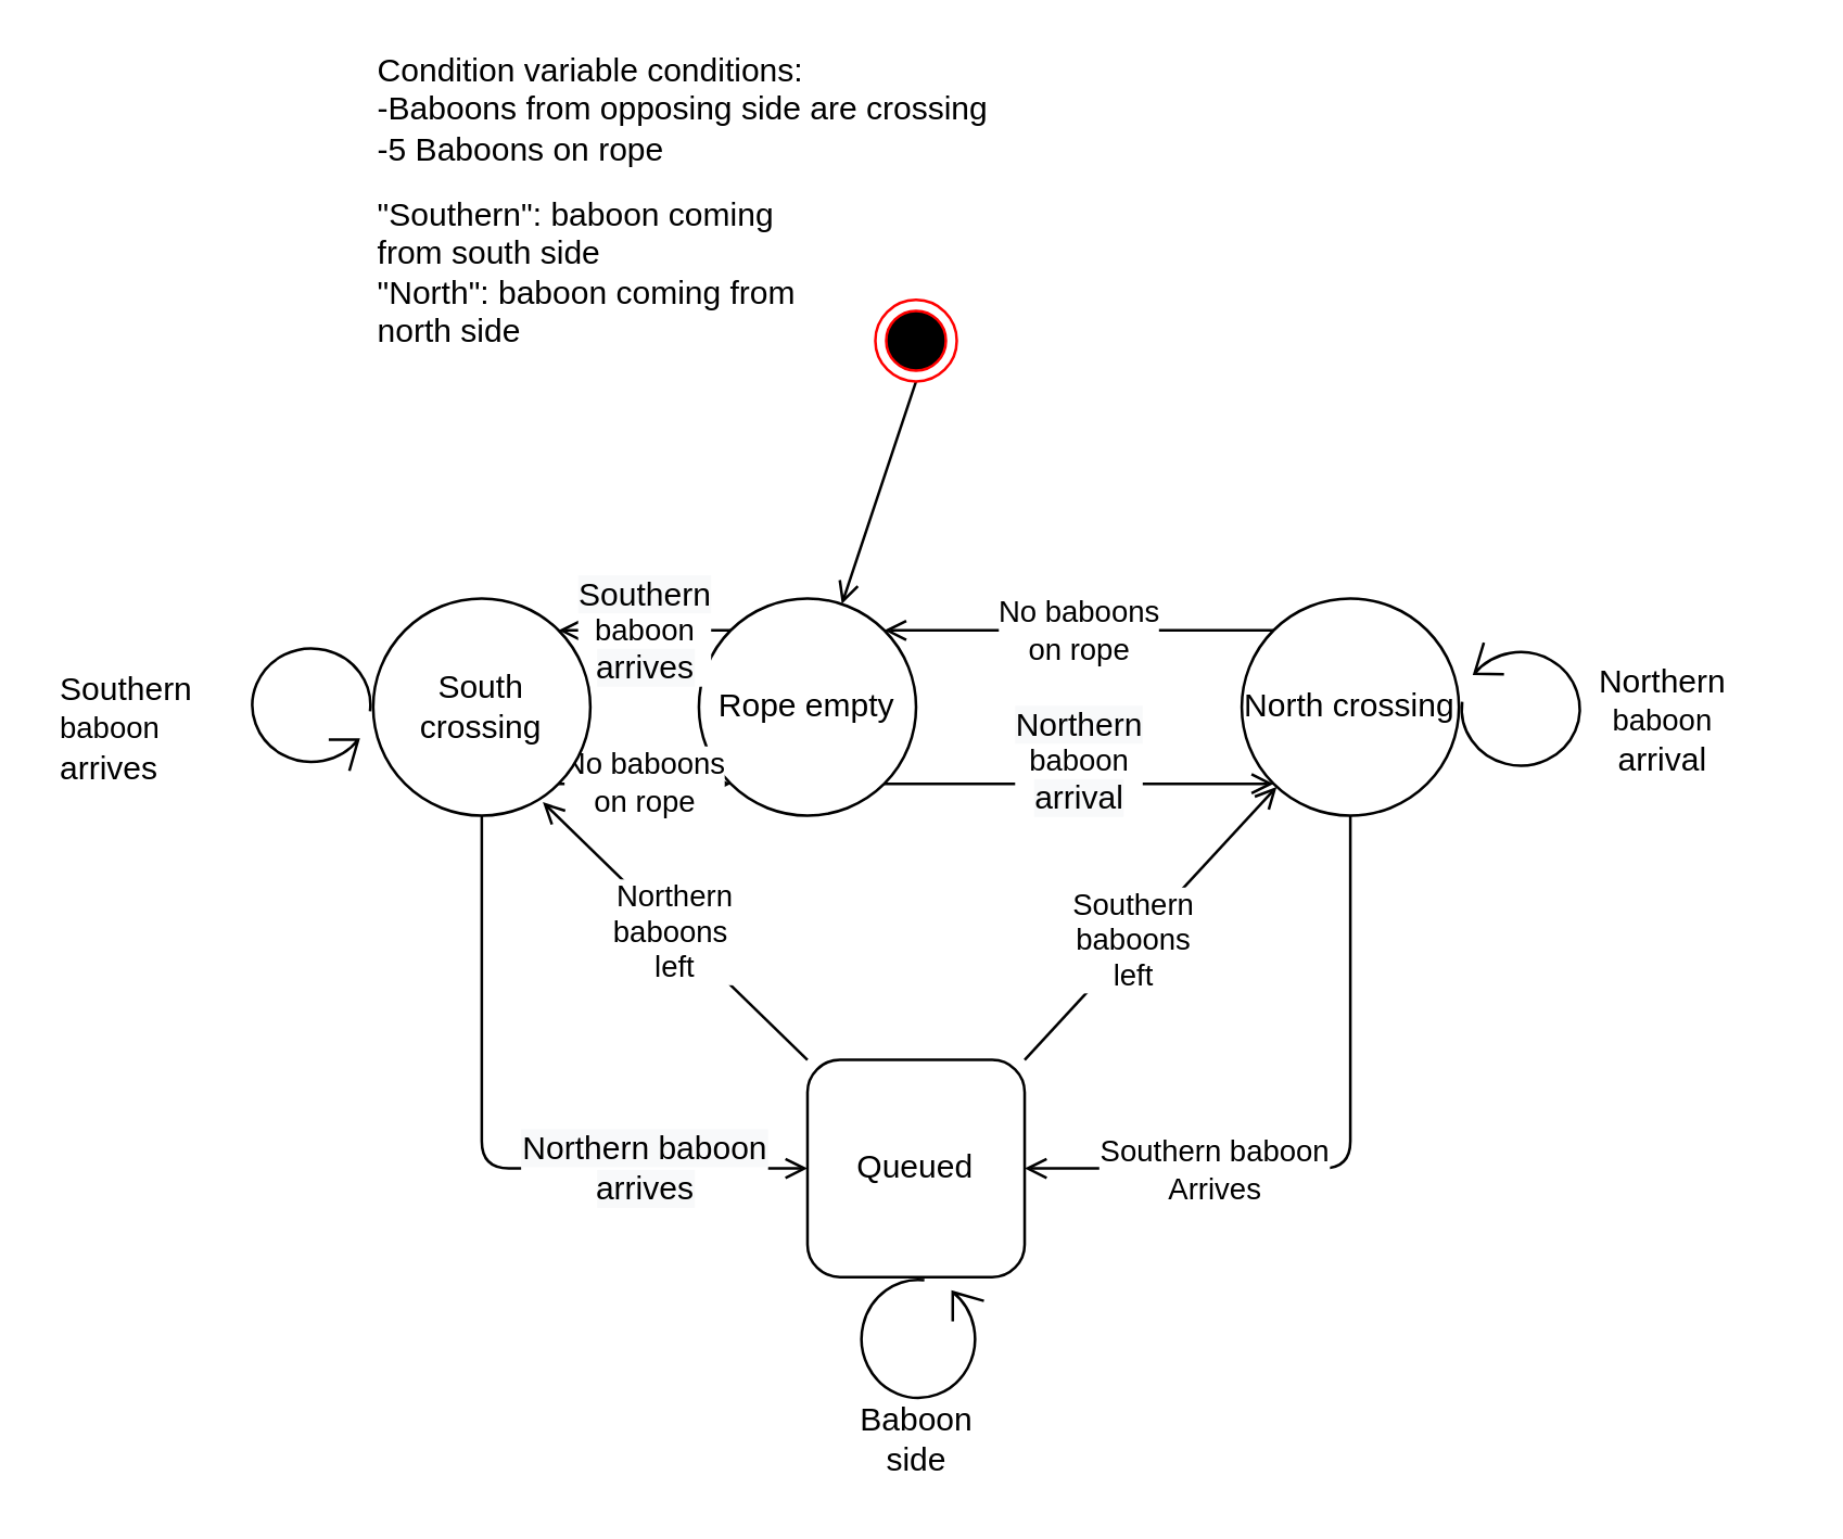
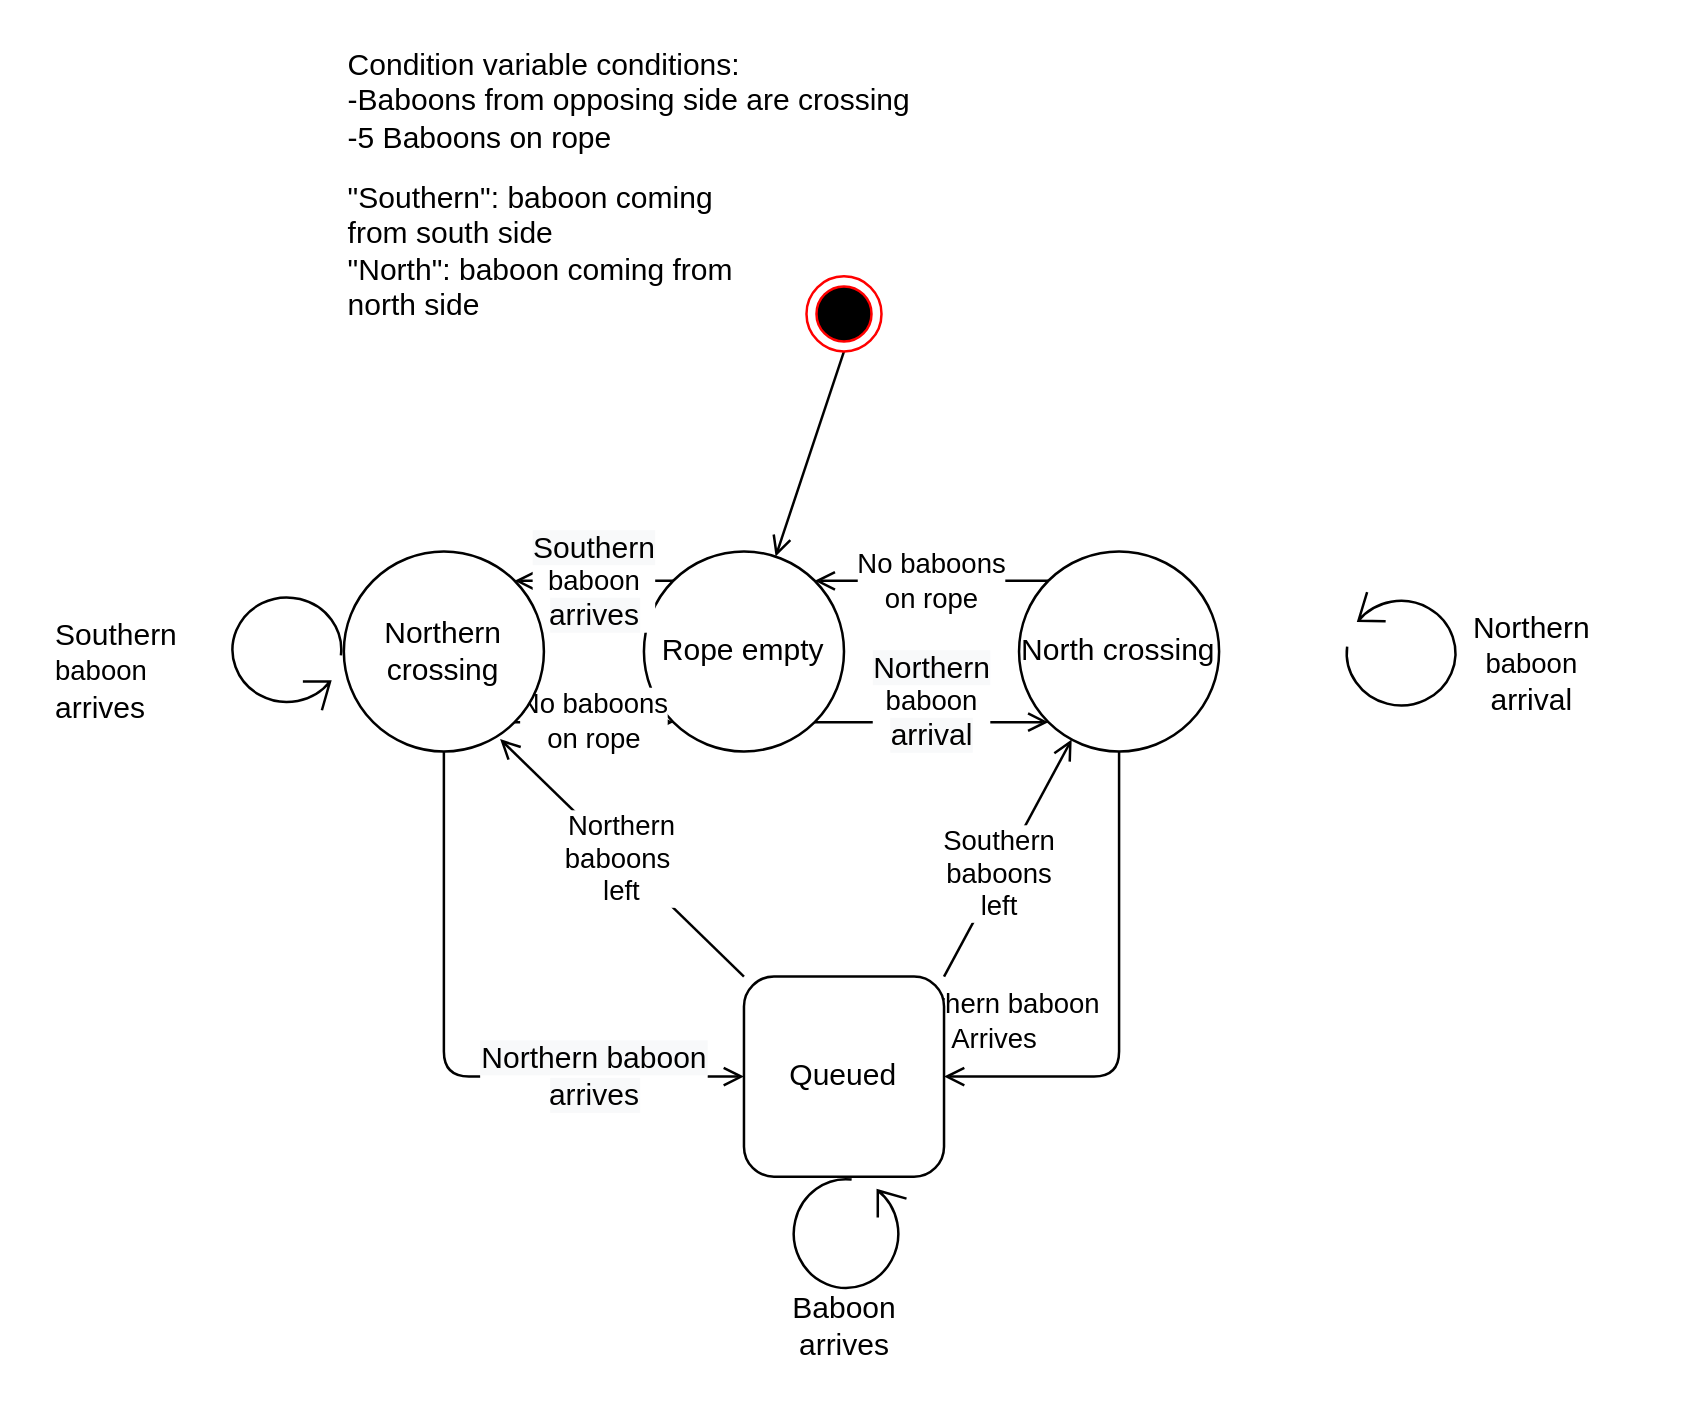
  <mxCell id="0" />
  <mxCell id="1" parent="0" />
  <mxCell id="2" value="Rope empty" style="ellipse;whiteSpace=wrap;html=1;aspect=fixed;" parent="1" vertex="1"><mxGeometry x="257" y="220" width="80" height="80" as="geometry" /></mxCell>
  <mxCell id="3" style="edgeStyle=orthogonalEdgeStyle;rounded=1;orthogonalLoop=1;jettySize=auto;html=1;exitX=0.5;exitY=1;exitDx=0;exitDy=0;entryX=1;entryY=0.5;entryDx=0;entryDy=0;endArrow=open;endFill=0;" edge="1" parent="1" source="5" target="20"><mxGeometry relative="1" as="geometry" /></mxCell>
  <mxCell id="4" value="Southern baboon&lt;br&gt;Arrives" style="edgeLabel;html=1;align=center;verticalAlign=middle;resizable=0;points=[];" vertex="1" connectable="0" parent="3"><mxGeometry x="-0.089" y="3" relative="1" as="geometry"><mxPoint x="-53.03" y="16.21" as="offset" /></mxGeometry></mxCell>
- <mxCell id="5" value="North crossing" style="ellipse;whiteSpace=wrap;html=1;aspect=fixed;" parent="1" vertex="1"><mxGeometry x="457" y="220" width="80" height="80" as="geometry" /></mxCell>
+ <mxCell id="5" value="North crossing" style="ellipse;whiteSpace=wrap;html=1;aspect=fixed;" parent="1" vertex="1"><mxGeometry x="407" y="220" width="80" height="80" as="geometry" /></mxCell>
  <mxCell id="6" value="&lt;span style=&quot;font-size: 12px ; background-color: rgb(248 , 249 , 250)&quot;&gt;Northern&lt;br&gt;&lt;/span&gt;baboon&lt;br style=&quot;font-size: 12px ; background-color: rgb(248 , 249 , 250)&quot;&gt;&lt;span style=&quot;font-size: 12px ; background-color: rgb(248 , 249 , 250)&quot;&gt;arrival&lt;/span&gt;" style="endArrow=open;html=1;endFill=0;exitX=1;exitY=1;exitDx=0;exitDy=0;entryX=0;entryY=1;entryDx=0;entryDy=0;" parent="1" source="2" target="5" edge="1"><mxGeometry y="8" width="50" height="50" relative="1" as="geometry"><mxPoint x="387" y="440" as="sourcePoint" /><mxPoint x="447" y="290" as="targetPoint" /><mxPoint as="offset" /></mxGeometry></mxCell>
  <mxCell id="7" value="" style="endArrow=open;html=1;endFill=0;" parent="1" target="2" edge="1"><mxGeometry width="50" height="50" relative="1" as="geometry"><mxPoint x="337" y="140" as="sourcePoint" /><mxPoint x="307" y="100" as="targetPoint" /></mxGeometry></mxCell>
  <mxCell id="8" value="&lt;span style=&quot;font-size: 12px ; background-color: rgb(248 , 249 , 250)&quot;&gt;Southern&lt;br&gt;&lt;/span&gt;baboon&lt;br style=&quot;font-size: 12px ; background-color: rgb(248 , 249 , 250)&quot;&gt;&lt;span style=&quot;font-size: 12px ; background-color: rgb(248 , 249 , 250)&quot;&gt;arrives&lt;/span&gt;" style="endArrow=open;html=1;endFill=0;entryX=1;entryY=0;entryDx=0;entryDy=0;exitX=0;exitY=0;exitDx=0;exitDy=0;" parent="1" source="2" target="12" edge="1"><mxGeometry width="50" height="50" relative="1" as="geometry"><mxPoint x="227" y="450" as="sourcePoint" /><mxPoint x="277" y="400" as="targetPoint" /></mxGeometry></mxCell>
  <mxCell id="9" value="Condition variable conditions:&lt;br&gt;-Baboons from opposing side are crossing&lt;br&gt;-5 Baboons on rope" style="text;html=1;strokeColor=none;fillColor=none;align=left;verticalAlign=middle;whiteSpace=wrap;rounded=0;" parent="1" vertex="1"><mxGeometry x="137" y="20" width="240" height="40" as="geometry" /></mxCell>
  <mxCell id="10" value="No baboons&lt;br&gt;on rope" style="endArrow=open;html=1;exitX=0;exitY=0;exitDx=0;exitDy=0;entryX=1;entryY=0;entryDx=0;entryDy=0;endFill=0;" parent="1" source="5" target="2" edge="1"><mxGeometry width="50" height="50" relative="1" as="geometry"><mxPoint x="407" y="350" as="sourcePoint" /><mxPoint x="457" y="300" as="targetPoint" /></mxGeometry></mxCell>
  <mxCell id="11" value="No baboons&lt;br&gt;on rope" style="endArrow=open;html=1;exitX=1;exitY=1;exitDx=0;exitDy=0;entryX=0;entryY=1;entryDx=0;entryDy=0;endFill=0;" parent="1" source="12" target="2" edge="1"><mxGeometry width="50" height="50" relative="1" as="geometry"><mxPoint x="478.716" y="241.716" as="sourcePoint" /><mxPoint x="375.284" y="241.716" as="targetPoint" /></mxGeometry></mxCell>
- <mxCell id="12" value="South&lt;br&gt;crossing" style="ellipse;whiteSpace=wrap;html=1;aspect=fixed;" parent="1" vertex="1"><mxGeometry x="137" y="220" width="80" height="80" as="geometry" /></mxCell>
+ <mxCell id="12" value="Northern&lt;br&gt;crossing" style="ellipse;whiteSpace=wrap;html=1;aspect=fixed;" parent="1" vertex="1"><mxGeometry x="137" y="220" width="80" height="80" as="geometry" /></mxCell>
  <mxCell id="13" value="" style="ellipse;html=1;shape=endState;fillColor=#000000;strokeColor=#ff0000;" parent="1" vertex="1"><mxGeometry x="322" y="110" width="30" height="30" as="geometry" /></mxCell>
  <mxCell id="14" value="&quot;Southern&quot;: baboon coming from south side&lt;br&gt;&quot;North&quot;: baboon coming from north side" style="text;html=1;strokeColor=none;fillColor=none;align=left;verticalAlign=middle;whiteSpace=wrap;rounded=0;" parent="1" vertex="1"><mxGeometry x="137" y="70" width="170" height="60" as="geometry" /></mxCell>
  <mxCell id="15" value="" style="shape=mxgraph.bpmn.loop;html=1;outlineConnect=0;rotation=-90;" vertex="1" parent="1"><mxGeometry x="90" y="236.5" width="47" height="47" as="geometry" /></mxCell>
  <mxCell id="16" value="&lt;span style=&quot;text-align: center&quot;&gt;Southern&lt;br&gt;&lt;/span&gt;&lt;span style=&quot;font-size: 11px ; text-align: center ; background-color: rgb(255 , 255 , 255)&quot;&gt;baboon&lt;/span&gt;&lt;br style=&quot;text-align: center&quot;&gt;&lt;span style=&quot;text-align: center&quot;&gt;arrives&lt;/span&gt;" style="text;whiteSpace=wrap;html=1;" vertex="1" parent="1"><mxGeometry x="20" y="240" width="70" height="40" as="geometry" /></mxCell>
  <mxCell id="17" style="edgeStyle=none;rounded=0;orthogonalLoop=1;jettySize=auto;html=1;exitX=1;exitY=0;exitDx=0;exitDy=0;endArrow=open;endFill=0;" edge="1" parent="1" source="20" target="5"><mxGeometry relative="1" as="geometry" /></mxCell>
  <mxCell id="18" value="Southern &lt;br&gt;baboons &lt;br&gt;left" style="edgeLabel;html=1;align=center;verticalAlign=middle;resizable=0;points=[];" vertex="1" connectable="0" parent="17"><mxGeometry x="-0.129" y="1" relative="1" as="geometry"><mxPoint as="offset" /></mxGeometry></mxCell>
  <mxCell id="19" value="&lt;font face=&quot;helvetica&quot;&gt;Northern&lt;/font&gt;&lt;br style=&quot;color: rgb(0 , 0 , 0) ; font-family: &amp;#34;helvetica&amp;#34; ; font-size: 11px ; font-style: normal ; font-weight: 400 ; letter-spacing: normal ; text-align: center ; text-indent: 0px ; text-transform: none ; word-spacing: 0px&quot;&gt;&lt;span style=&quot;color: rgb(0 , 0 , 0) ; font-family: &amp;#34;helvetica&amp;#34; ; font-size: 11px ; font-style: normal ; font-weight: 400 ; letter-spacing: normal ; text-align: center ; text-indent: 0px ; text-transform: none ; word-spacing: 0px ; background-color: rgb(255 , 255 , 255) ; display: inline ; float: none&quot;&gt;baboons&lt;span&gt;&amp;nbsp;&lt;/span&gt;&lt;/span&gt;&lt;br style=&quot;color: rgb(0 , 0 , 0) ; font-family: &amp;#34;helvetica&amp;#34; ; font-size: 11px ; font-style: normal ; font-weight: 400 ; letter-spacing: normal ; text-align: center ; text-indent: 0px ; text-transform: none ; word-spacing: 0px&quot;&gt;&lt;span style=&quot;color: rgb(0 , 0 , 0) ; font-family: &amp;#34;helvetica&amp;#34; ; font-size: 11px ; font-style: normal ; font-weight: 400 ; letter-spacing: normal ; text-align: center ; text-indent: 0px ; text-transform: none ; word-spacing: 0px ; background-color: rgb(255 , 255 , 255) ; display: inline ; float: none&quot;&gt;left&lt;/span&gt;&lt;br&gt;" style="rounded=0;orthogonalLoop=1;jettySize=auto;html=1;exitX=0;exitY=0;exitDx=0;exitDy=0;entryX=0.781;entryY=0.938;entryDx=0;entryDy=0;entryPerimeter=0;endArrow=open;endFill=0;" edge="1" parent="1" source="20" target="12"><mxGeometry relative="1" as="geometry" /></mxCell>
  <mxCell id="20" value="Queued" style="whiteSpace=wrap;html=1;aspect=fixed;rounded=1;" vertex="1" parent="1"><mxGeometry x="297" y="390" width="80" height="80" as="geometry" /></mxCell>
  <mxCell id="21" value="&lt;span style=&quot;font-size: 12px ; background-color: rgb(248 , 249 , 250)&quot;&gt;Northern baboon&lt;/span&gt;&lt;br style=&quot;font-size: 12px ; background-color: rgb(248 , 249 , 250)&quot;&gt;&lt;span style=&quot;font-size: 12px ; background-color: rgb(248 , 249 , 250)&quot;&gt;arrives&lt;/span&gt;" style="endArrow=open;html=1;endFill=0;exitX=0.5;exitY=1;exitDx=0;exitDy=0;entryX=0;entryY=0.5;entryDx=0;entryDy=0;edgeStyle=orthogonalEdgeStyle;" edge="1" parent="1" source="12" target="20"><mxGeometry x="0.52" width="50" height="50" relative="1" as="geometry"><mxPoint x="375.284" y="298.284" as="sourcePoint" /><mxPoint x="478.716" y="298.284" as="targetPoint" /><mxPoint as="offset" /></mxGeometry></mxCell>
  <mxCell id="22" value="" style="shape=mxgraph.bpmn.loop;html=1;outlineConnect=0;rotation=91;" vertex="1" parent="1"><mxGeometry x="537" y="236.5" width="47" height="47" as="geometry" /></mxCell>
  <mxCell id="23" value="&lt;div style=&quot;text-align: center&quot;&gt;&lt;span&gt;Northern&lt;br&gt;&lt;/span&gt;&lt;span style=&quot;font-size: 11px ; background-color: rgb(255 , 255 , 255)&quot;&gt;baboon&lt;/span&gt;&lt;br&gt;&lt;span&gt;arrival&lt;/span&gt;&lt;br&gt;&lt;/div&gt;" style="text;whiteSpace=wrap;html=1;" vertex="1" parent="1"><mxGeometry x="587" y="236.5" width="70" height="40" as="geometry" /></mxCell>
  <mxCell id="24" value="" style="shape=mxgraph.bpmn.loop;html=1;outlineConnect=0;rotation=-180;" vertex="1" parent="1"><mxGeometry x="315" y="470" width="47" height="47" as="geometry" /></mxCell>
- <mxCell id="25" value="Baboon&lt;br&gt;side" style="text;html=1;align=center;verticalAlign=middle;resizable=0;points=[];autosize=1;" vertex="1" parent="1"><mxGeometry x="307" y="515" width="60" height="30" as="geometry" /></mxCell>
+ <mxCell id="25" value="Baboon&lt;br&gt;arrives" style="text;html=1;align=center;verticalAlign=middle;resizable=0;points=[];autosize=1;" vertex="1" parent="1"><mxGeometry x="307" y="515" width="60" height="30" as="geometry" /></mxCell>
